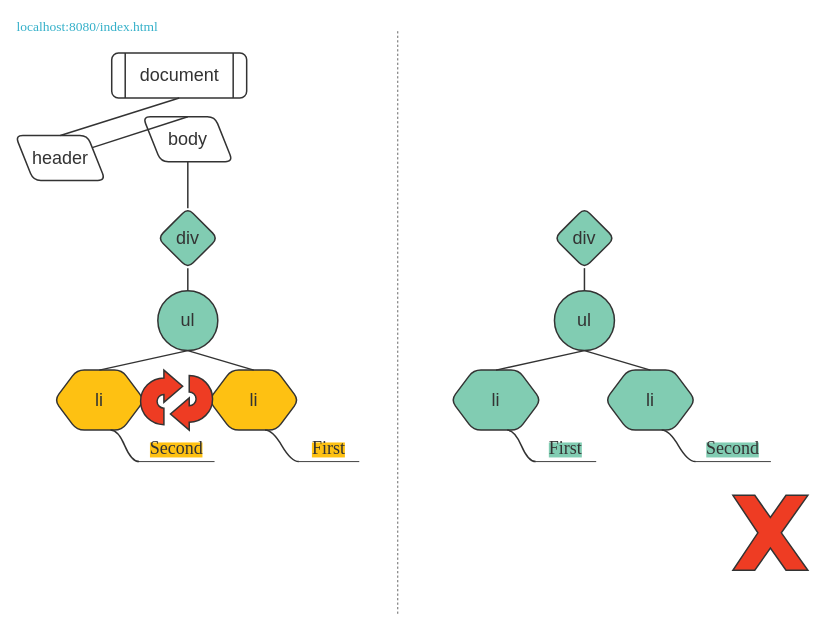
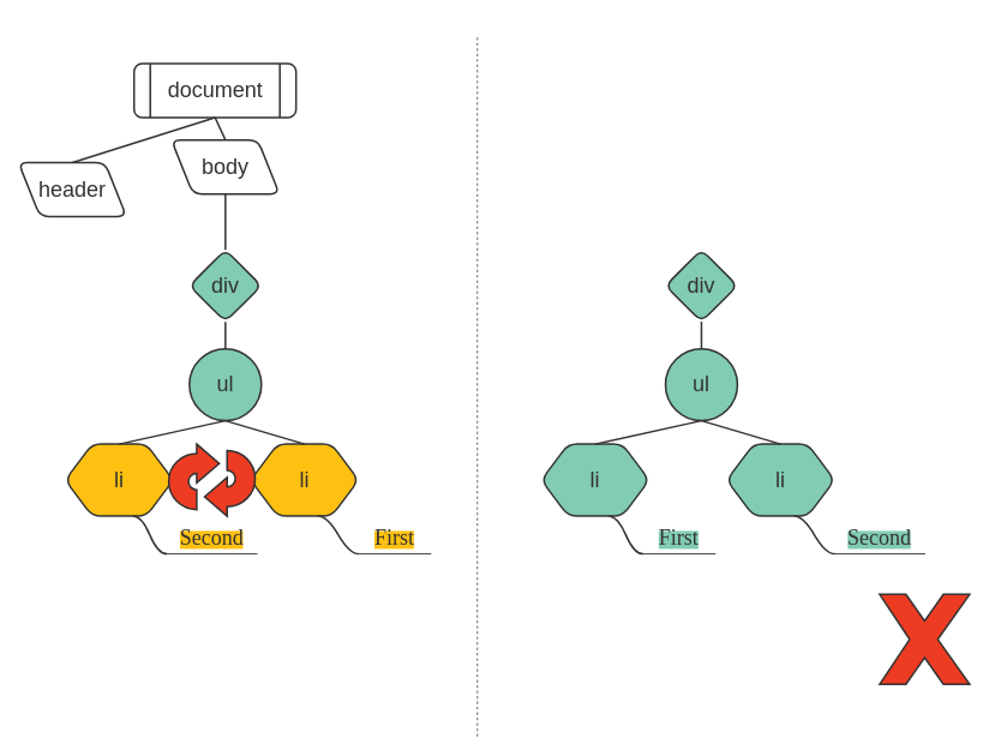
  <mxCell id="0" />
  <mxCell id="1" parent="0" />
  <mxCell id="2" value="div" style="rhombus;whiteSpace=wrap;html=1;fontFamily=Helvetica;fontSize=24;strokeColor=#333333;fontColor=#333333;strokeWidth=2;rounded=1;fillColor=#81CCB2;" parent="1" vertex="1"><mxGeometry x="210" y="277" width="80" height="80" as="geometry" /></mxCell>
  <mxCell id="3" value="li" style="shape=hexagon;perimeter=hexagonPerimeter2;whiteSpace=wrap;html=1;fontFamily=Helvetica;fontSize=24;strokeColor=#333333;fontColor=#333333;strokeWidth=2;rounded=1;fillColor=#FEC112;" parent="1" vertex="1"><mxGeometry x="72" y="493" width="120" height="80" as="geometry" /></mxCell>
  <mxCell id="4" value="" style="endArrow=none;html=1;entryX=0.5;entryY=1;entryDx=0;entryDy=0;exitX=0.5;exitY=0;exitDx=0;exitDy=0;fontFamily=Helvetica;fontSize=24;strokeColor=#333333;fontColor=#333333;strokeWidth=2;" parent="1" source="8" target="2" edge="1"><mxGeometry width="50" height="50" relative="1" as="geometry"><mxPoint x="150" y="377" as="sourcePoint" /><mxPoint x="60" y="667" as="targetPoint" /></mxGeometry></mxCell>
  <mxCell id="5" value="" style="endArrow=none;html=1;entryX=0.5;entryY=1;entryDx=0;entryDy=0;exitX=0.5;exitY=0;exitDx=0;exitDy=0;fontFamily=Helvetica;fontSize=24;strokeColor=#333333;fontColor=#333333;strokeWidth=2;" parent="1" source="3" target="8" edge="1"><mxGeometry width="50" height="50" relative="1" as="geometry"><mxPoint x="165" y="507" as="sourcePoint" /><mxPoint x="170" y="437" as="targetPoint" /></mxGeometry></mxCell>
  <mxCell id="6" value="&lt;div style=&quot;font-size: 24px;&quot;&gt;li&lt;/div&gt;" style="shape=hexagon;perimeter=hexagonPerimeter2;whiteSpace=wrap;html=1;fontFamily=Helvetica;fontSize=24;strokeColor=#333333;fontColor=#333333;strokeWidth=2;rounded=1;fillColor=#FEC112;" parent="1" vertex="1"><mxGeometry x="278" y="493" width="120" height="80" as="geometry" /></mxCell>
  <mxCell id="7" value="" style="endArrow=none;html=1;entryX=0.5;entryY=1;entryDx=0;entryDy=0;exitX=0.5;exitY=0;exitDx=0;exitDy=0;fontFamily=Helvetica;fontSize=24;strokeColor=#333333;fontColor=#333333;strokeWidth=2;" parent="1" source="6" target="8" edge="1"><mxGeometry width="50" height="50" relative="1" as="geometry"><mxPoint x="0" y="777" as="sourcePoint" /><mxPoint x="170" y="437" as="targetPoint" /></mxGeometry></mxCell>
  <mxCell id="8" value="ul" style="ellipse;whiteSpace=wrap;html=1;aspect=fixed;fontFamily=Helvetica;fontSize=24;strokeColor=#333333;fontColor=#333333;strokeWidth=2;fillColor=#81CCB2;" parent="1" vertex="1"><mxGeometry x="210" y="387" width="80" height="80" as="geometry" /></mxCell>
  <mxCell id="9" value="header" style="shape=parallelogram;perimeter=parallelogramPerimeter;whiteSpace=wrap;html=1;fontFamily=Helvetica;fontSize=24;strokeColor=#333333;fontColor=#333333;strokeWidth=2;rounded=1;flipV=1;" parent="1" vertex="1"><mxGeometry x="20" y="180" width="120" height="60" as="geometry" /></mxCell>
  <mxCell id="10" value="document" style="shape=process;whiteSpace=wrap;html=1;backgroundOutline=1;fontFamily=Helvetica;fontSize=24;verticalAlign=middle;strokeColor=#333333;fontColor=#333333;strokeWidth=2;rounded=1;" parent="1" vertex="1"><mxGeometry x="148.5" y="70" width="180" height="60" as="geometry" /></mxCell>
  <mxCell id="11" value="" style="endArrow=none;html=1;exitX=0.5;exitY=0;exitDx=0;exitDy=0;fontFamily=Helvetica;fontSize=24;strokeColor=#333333;fontColor=#333333;strokeWidth=2;entryX=0.5;entryY=1;entryDx=0;entryDy=0;" parent="1" source="9" target="10" edge="1"><mxGeometry width="50" height="50" relative="1" as="geometry"><mxPoint x="70" y="167" as="sourcePoint" /><mxPoint x="160" y="190" as="targetPoint" /></mxGeometry></mxCell>
- <mxCell id="12" value="&lt;div style=&quot;font-size: 18px&quot;&gt;localhost:8080/index.html&lt;/div&gt;" style="text;html=1;strokeColor=none;fillColor=none;align=left;verticalAlign=middle;whiteSpace=wrap;rounded=0;labelBackgroundColor=none;fontFamily=Lucida Console;fontSize=18;fontColor=#34b0c9;" parent="1" vertex="1"><mxGeometry x="20" y="20" width="380" height="30" as="geometry" /></mxCell>
  <mxCell id="13" value="" style="endArrow=none;html=1;fontFamily=Lucida Console;fontSize=30;fontColor=#81ccb2;dashed=1;strokeColor=#333333;" parent="1" edge="1"><mxGeometry width="50" height="50" relative="1" as="geometry"><mxPoint x="530" y="818" as="sourcePoint" /><mxPoint x="530" y="38" as="targetPoint" /></mxGeometry></mxCell>
  <mxCell id="14" value="body" style="shape=parallelogram;perimeter=parallelogramPerimeter;whiteSpace=wrap;html=1;fontFamily=Helvetica;fontSize=24;strokeColor=#333333;fontColor=#333333;strokeWidth=2;rounded=1;direction=east;flipV=1;" parent="1" vertex="1"><mxGeometry x="190" y="155" width="120" height="60" as="geometry" /></mxCell>
  <mxCell id="15" value="" style="endArrow=none;html=1;strokeColor=#333333;strokeWidth=2;fontFamily=Lucida Console;fontSize=18;fontColor=#34b0c9;exitX=0.5;exitY=0;exitDx=0;exitDy=0;entryX=0.5;entryY=1;entryDx=0;entryDy=0;" parent="1" source="2" target="14" edge="1"><mxGeometry width="50" height="50" relative="1" as="geometry"><mxPoint x="400" y="290" as="sourcePoint" /><mxPoint x="450" y="240" as="targetPoint" /></mxGeometry></mxCell>
- <mxCell id="16" value="" style="endArrow=none;html=1;strokeColor=#333333;strokeWidth=2;fontFamily=Lucida Console;fontSize=18;fontColor=#34b0c9;exitX=0.5;exitY=0;exitDx=0;exitDy=0;" parent="1" source="14" target="9" edge="1"><mxGeometry width="50" height="50" relative="1" as="geometry"><mxPoint x="440" y="170" as="sourcePoint" /><mxPoint x="490" y="120" as="targetPoint" /></mxGeometry></mxCell>
+ <mxCell id="16" value="" style="endArrow=none;html=1;strokeColor=#333333;strokeWidth=2;fontFamily=Lucida Console;fontSize=18;fontColor=#34b0c9;exitX=0.5;exitY=0;exitDx=0;exitDy=0;entryX=0.5;entryY=1;entryDx=0;entryDy=0;" parent="1" source="14" target="10" edge="1"><mxGeometry width="50" height="50" relative="1" as="geometry"><mxPoint x="440" y="170" as="sourcePoint" /><mxPoint x="490" y="120" as="targetPoint" /></mxGeometry></mxCell>
  <mxCell id="17" value="&lt;span style=&quot;background-color: rgb(254 , 193 , 18)&quot;&gt;&lt;font style=&quot;font-size: 24px&quot; face=&quot;Times New Roman&quot; color=&quot;#333333&quot;&gt;Second&lt;/font&gt;&lt;/span&gt;" style="whiteSpace=wrap;html=1;shape=partialRectangle;top=0;left=0;bottom=1;right=0;points=[[0,1],[1,1]];strokeColor=#000000;fillColor=none;align=center;verticalAlign=bottom;routingCenterY=0.5;snapToPoint=1;container=1;recursiveResize=0;autosize=1;treeFolding=1;rounded=1;labelBackgroundColor=none;fontFamily=Lucida Console;fontSize=18;fontColor=#34b0c9;" parent="1" vertex="1"><mxGeometry x="185" y="585" width="100" height="30" as="geometry" /></mxCell>
  <mxCell id="18" value="" style="edgeStyle=entityRelationEdgeStyle;startArrow=none;endArrow=none;segment=10;curved=1;strokeColor=#333333;strokeWidth=2;fontFamily=Lucida Console;fontSize=18;fontColor=#34b0c9;exitX=0.625;exitY=1;exitDx=0;exitDy=0;" parent="1" source="3" target="17" edge="1"><mxGeometry relative="1" as="geometry"><mxPoint x="178.5" y="549" as="sourcePoint" /></mxGeometry></mxCell>
  <mxCell id="19" value="&lt;span style=&quot;background-color: rgb(254 , 193 , 18)&quot;&gt;&lt;font style=&quot;font-size: 24px&quot; face=&quot;Times New Roman&quot; color=&quot;#333333&quot;&gt;First&lt;/font&gt;&lt;/span&gt;" style="whiteSpace=wrap;html=1;shape=partialRectangle;top=0;left=0;bottom=1;right=0;points=[[0,1],[1,1]];strokeColor=#000000;fillColor=none;align=center;verticalAlign=bottom;routingCenterY=0.5;snapToPoint=1;container=1;recursiveResize=0;autosize=1;treeFolding=1;rounded=1;labelBackgroundColor=none;fontFamily=Lucida Console;fontSize=18;fontColor=#34b0c9;" vertex="1" parent="1"><mxGeometry x="398" y="585" width="80" height="30" as="geometry" /></mxCell>
  <mxCell id="20" value="" style="edgeStyle=entityRelationEdgeStyle;startArrow=none;endArrow=none;segment=10;curved=1;strokeColor=#333333;strokeWidth=2;fontFamily=Lucida Console;fontSize=18;fontColor=#34b0c9;exitX=0.625;exitY=1;exitDx=0;exitDy=0;" edge="1" parent="1" target="19" source="6"><mxGeometry relative="1" as="geometry"><mxPoint x="360" y="573" as="sourcePoint" /></mxGeometry></mxCell>
  <mxCell id="21" value="div" style="rhombus;whiteSpace=wrap;html=1;fontFamily=Helvetica;fontSize=24;strokeColor=#333333;fontColor=#333333;strokeWidth=2;rounded=1;fillColor=#81CCB2;" vertex="1" parent="1"><mxGeometry x="739" y="277" width="80" height="80" as="geometry" /></mxCell>
  <mxCell id="22" value="li" style="shape=hexagon;perimeter=hexagonPerimeter2;whiteSpace=wrap;html=1;fontFamily=Helvetica;fontSize=24;strokeColor=#333333;fontColor=#333333;strokeWidth=2;rounded=1;fillColor=#81CCB2;" vertex="1" parent="1"><mxGeometry x="601" y="493" width="120" height="80" as="geometry" /></mxCell>
  <mxCell id="23" value="" style="endArrow=none;html=1;entryX=0.5;entryY=1;entryDx=0;entryDy=0;exitX=0.5;exitY=0;exitDx=0;exitDy=0;fontFamily=Helvetica;fontSize=24;strokeColor=#333333;fontColor=#333333;strokeWidth=2;" edge="1" parent="1" source="27" target="21"><mxGeometry width="50" height="50" relative="1" as="geometry"><mxPoint x="679" y="377" as="sourcePoint" /><mxPoint x="589" y="667" as="targetPoint" /></mxGeometry></mxCell>
  <mxCell id="24" value="" style="endArrow=none;html=1;entryX=0.5;entryY=1;entryDx=0;entryDy=0;exitX=0.5;exitY=0;exitDx=0;exitDy=0;fontFamily=Helvetica;fontSize=24;strokeColor=#333333;fontColor=#333333;strokeWidth=2;" edge="1" parent="1" source="22" target="27"><mxGeometry width="50" height="50" relative="1" as="geometry"><mxPoint x="694" y="507" as="sourcePoint" /><mxPoint x="699" y="437" as="targetPoint" /></mxGeometry></mxCell>
  <mxCell id="25" value="&lt;div style=&quot;font-size: 24px;&quot;&gt;li&lt;/div&gt;" style="shape=hexagon;perimeter=hexagonPerimeter2;whiteSpace=wrap;html=1;fontFamily=Helvetica;fontSize=24;strokeColor=#333333;fontColor=#333333;strokeWidth=2;rounded=1;fillColor=#81CCB2;" vertex="1" parent="1"><mxGeometry x="807" y="493" width="120" height="80" as="geometry" /></mxCell>
  <mxCell id="26" value="" style="endArrow=none;html=1;entryX=0.5;entryY=1;entryDx=0;entryDy=0;exitX=0.5;exitY=0;exitDx=0;exitDy=0;fontFamily=Helvetica;fontSize=24;strokeColor=#333333;fontColor=#333333;strokeWidth=2;" edge="1" parent="1" source="25" target="27"><mxGeometry width="50" height="50" relative="1" as="geometry"><mxPoint x="529" y="777" as="sourcePoint" /><mxPoint x="699" y="437" as="targetPoint" /></mxGeometry></mxCell>
  <mxCell id="27" value="ul" style="ellipse;whiteSpace=wrap;html=1;aspect=fixed;fontFamily=Helvetica;fontSize=24;strokeColor=#333333;fontColor=#333333;strokeWidth=2;fillColor=#81CCB2;" vertex="1" parent="1"><mxGeometry x="739" y="387" width="80" height="80" as="geometry" /></mxCell>
  <mxCell id="28" value="&lt;span style=&quot;background-color: rgb(129 , 204 , 178)&quot;&gt;&lt;font style=&quot;font-size: 24px&quot; face=&quot;Times New Roman&quot; color=&quot;#333333&quot;&gt;First&lt;/font&gt;&lt;/span&gt;" style="whiteSpace=wrap;html=1;shape=partialRectangle;top=0;left=0;bottom=1;right=0;points=[[0,1],[1,1]];strokeColor=#000000;fillColor=none;align=center;verticalAlign=bottom;routingCenterY=0.5;snapToPoint=1;container=1;recursiveResize=0;autosize=1;treeFolding=1;rounded=1;labelBackgroundColor=none;fontFamily=Lucida Console;fontSize=18;fontColor=#34b0c9;" vertex="1" parent="1"><mxGeometry x="714" y="585" width="80" height="30" as="geometry" /></mxCell>
  <mxCell id="29" value="" style="edgeStyle=entityRelationEdgeStyle;startArrow=none;endArrow=none;segment=10;curved=1;strokeColor=#333333;strokeWidth=2;fontFamily=Lucida Console;fontSize=18;fontColor=#34b0c9;exitX=0.625;exitY=1;exitDx=0;exitDy=0;" edge="1" parent="1" source="22" target="28"><mxGeometry relative="1" as="geometry"><mxPoint x="707.5" y="549" as="sourcePoint" /></mxGeometry></mxCell>
  <mxCell id="30" value="&lt;span style=&quot;background-color: rgb(129 , 204 , 178)&quot;&gt;&lt;font style=&quot;font-size: 24px&quot; face=&quot;Times New Roman&quot; color=&quot;#333333&quot;&gt;Second&lt;/font&gt;&lt;/span&gt;" style="whiteSpace=wrap;html=1;shape=partialRectangle;top=0;left=0;bottom=1;right=0;points=[[0,1],[1,1]];strokeColor=#000000;fillColor=none;align=center;verticalAlign=bottom;routingCenterY=0.5;snapToPoint=1;container=1;recursiveResize=0;autosize=1;treeFolding=1;rounded=1;labelBackgroundColor=none;fontFamily=Lucida Console;fontSize=18;fontColor=#34b0c9;" vertex="1" parent="1"><mxGeometry x="927" y="585" width="100" height="30" as="geometry" /></mxCell>
  <mxCell id="31" value="" style="edgeStyle=entityRelationEdgeStyle;startArrow=none;endArrow=none;segment=10;curved=1;strokeColor=#333333;strokeWidth=2;fontFamily=Lucida Console;fontSize=18;fontColor=#34b0c9;exitX=0.625;exitY=1;exitDx=0;exitDy=0;" edge="1" parent="1" source="25" target="30"><mxGeometry relative="1" as="geometry"><mxPoint x="889" y="573" as="sourcePoint" /></mxGeometry></mxCell>
  <mxCell id="32" value="" style="group" vertex="1" connectable="0" parent="1"><mxGeometry x="187" y="493" width="96" height="80" as="geometry" /></mxCell>
  <mxCell id="33" value="" style="html=1;shadow=0;dashed=0;align=center;verticalAlign=middle;shape=mxgraph.arrows2.uTurnArrow;dy=11;arrowHead=43;dx2=25;rounded=1;labelBackgroundColor=none;strokeColor=#333333;strokeWidth=2;fillColor=#ee3c23;gradientColor=none;fontFamily=Lucida Console;fontSize=18;fontColor=#34b0c9;" vertex="1" parent="32"><mxGeometry width="9.143" height="72.727" as="geometry" /></mxCell>
  <mxCell id="34" value="" style="html=1;shadow=0;dashed=0;align=center;verticalAlign=middle;shape=mxgraph.arrows2.uTurnArrow;dy=11;arrowHead=43;dx2=25;rounded=1;labelBackgroundColor=none;strokeColor=#333333;strokeWidth=2;fillColor=#ee3c23;gradientColor=none;fontFamily=Lucida Console;fontSize=18;fontColor=#34b0c9;direction=west;" vertex="1" parent="32"><mxGeometry x="86.857" y="7.273" width="9.143" height="72.727" as="geometry" /></mxCell>
  <mxCell id="35" value="" style="verticalLabelPosition=bottom;verticalAlign=top;html=1;shape=mxgraph.basic.x;rounded=1;labelBackgroundColor=none;strokeColor=#333333;strokeWidth=2;fillColor=#EE3C23;gradientColor=none;fontFamily=Lucida Console;fontSize=18;fontColor=#34b0c9;align=left;" vertex="1" parent="1"><mxGeometry x="977" y="660" width="100" height="100" as="geometry" /></mxCell>
